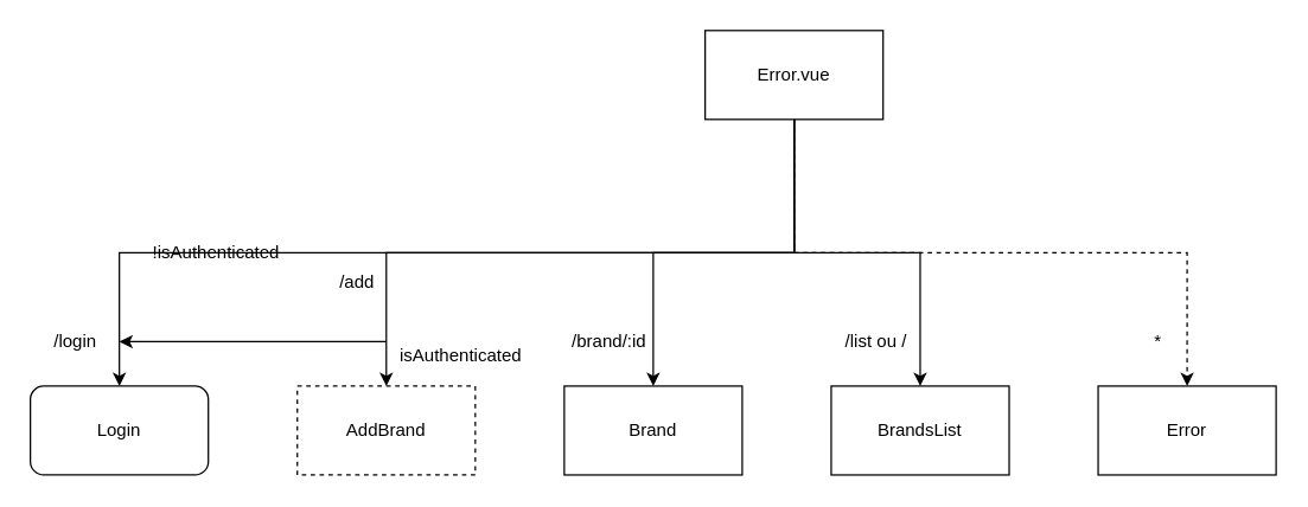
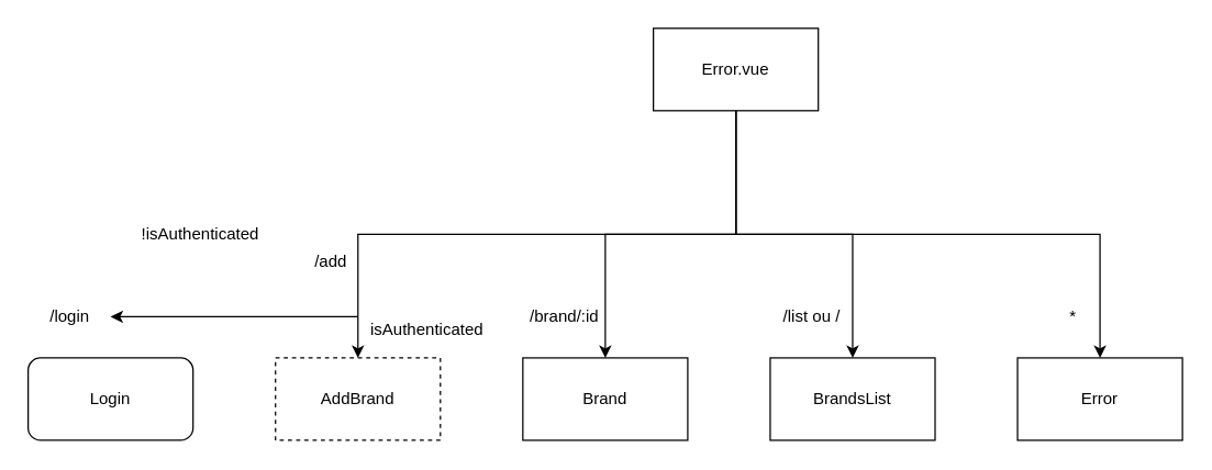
  <mxCell id="0" />
  <mxCell id="1" parent="0" />
  <mxCell id="2" style="edgeStyle=orthogonalEdgeStyle;rounded=0;orthogonalLoop=1;jettySize=auto;html=1;exitX=0.5;exitY=1;exitDx=0;exitDy=0;entryX=0.5;entryY=0;entryDx=0;entryDy=0;" edge="1" parent="1" source="7" target="8"><mxGeometry relative="1" as="geometry" /></mxCell>
  <mxCell id="3" style="edgeStyle=orthogonalEdgeStyle;rounded=0;orthogonalLoop=1;jettySize=auto;html=1;exitX=0.5;exitY=1;exitDx=0;exitDy=0;entryX=0.5;entryY=0;entryDx=0;entryDy=0;" edge="1" parent="1" source="7" target="9"><mxGeometry relative="1" as="geometry" /></mxCell>
  <mxCell id="4" style="edgeStyle=orthogonalEdgeStyle;rounded=0;orthogonalLoop=1;jettySize=auto;html=1;exitX=0.5;exitY=1;exitDx=0;exitDy=0;entryX=0.5;entryY=0;entryDx=0;entryDy=0;" edge="1" parent="1" source="7" target="10"><mxGeometry relative="1" as="geometry" /></mxCell>
- <mxCell id="5" style="edgeStyle=orthogonalEdgeStyle;rounded=0;orthogonalLoop=1;jettySize=auto;html=1;exitX=0.5;exitY=1;exitDx=0;exitDy=0;entryX=0.5;entryY=0;entryDx=0;entryDy=0;dashed=1;" edge="1" parent="1" source="7" target="12"><mxGeometry relative="1" as="geometry" /></mxCell>
- <mxCell id="6" style="edgeStyle=orthogonalEdgeStyle;rounded=0;orthogonalLoop=1;jettySize=auto;html=1;exitX=0.5;exitY=1;exitDx=0;exitDy=0;entryX=0.5;entryY=0;entryDx=0;entryDy=0;" edge="1" parent="1" source="7" target="11"><mxGeometry relative="1" as="geometry" /></mxCell>
+ <mxCell id="5" style="edgeStyle=orthogonalEdgeStyle;rounded=0;orthogonalLoop=1;jettySize=auto;html=1;exitX=0.5;exitY=1;exitDx=0;exitDy=0;entryX=0.5;entryY=0;entryDx=0;entryDy=0;" edge="1" parent="1" source="7" target="12"><mxGeometry relative="1" as="geometry" /></mxCell>
  <mxCell id="7" value="Error.vue" style="rounded=0;whiteSpace=wrap;html=1;" vertex="1" parent="1"><mxGeometry x="475" y="20" width="120" height="60" as="geometry" /></mxCell>
  <mxCell id="8" value="AddBrand" style="rounded=0;whiteSpace=wrap;html=1;dashed=1;" vertex="1" parent="1"><mxGeometry x="200" y="260" width="120" height="60" as="geometry" /></mxCell>
  <mxCell id="9" value="Brand" style="rounded=0;whiteSpace=wrap;html=1;" vertex="1" parent="1"><mxGeometry x="380" y="260" width="120" height="60" as="geometry" /></mxCell>
  <mxCell id="10" value="BrandsList" style="rounded=0;whiteSpace=wrap;html=1;" vertex="1" parent="1"><mxGeometry x="560" y="260" width="120" height="60" as="geometry" /></mxCell>
  <mxCell id="11" value="Login" style="whiteSpace=wrap;html=1;rounded=1;" vertex="1" parent="1"><mxGeometry x="20" y="260" width="120" height="60" as="geometry" /></mxCell>
  <mxCell id="12" value="Error" style="rounded=0;whiteSpace=wrap;html=1;" vertex="1" parent="1"><mxGeometry x="740" y="260" width="120" height="60" as="geometry" /></mxCell>
  <mxCell id="13" value="/add" style="text;html=1;align=center;verticalAlign=middle;resizable=0;points=[];autosize=1;strokeColor=none;fillColor=none;" vertex="1" parent="1"><mxGeometry x="220" y="180" width="40" height="20" as="geometry" /></mxCell>
  <mxCell id="14" value="/brand/:id" style="text;html=1;align=center;verticalAlign=middle;resizable=0;points=[];autosize=1;strokeColor=none;fillColor=none;" vertex="1" parent="1"><mxGeometry x="375" y="220" width="70" height="20" as="geometry" /></mxCell>
  <mxCell id="15" value="/list ou /" style="text;html=1;align=center;verticalAlign=middle;resizable=0;points=[];autosize=1;strokeColor=none;fillColor=none;" vertex="1" parent="1"><mxGeometry x="560" y="220" width="60" height="20" as="geometry" /></mxCell>
  <mxCell id="16" value="*" style="text;html=1;align=center;verticalAlign=middle;resizable=0;points=[];autosize=1;strokeColor=none;fillColor=none;" vertex="1" parent="1"><mxGeometry x="770" y="220" width="20" height="20" as="geometry" /></mxCell>
  <mxCell id="17" value="/login" style="text;html=1;align=center;verticalAlign=middle;resizable=0;points=[];autosize=1;strokeColor=none;fillColor=none;" vertex="1" parent="1"><mxGeometry x="30" y="220" width="40" height="20" as="geometry" /></mxCell>
  <mxCell id="18" value="" style="endArrow=classic;html=1;rounded=0;" edge="1" parent="1"><mxGeometry width="50" height="50" relative="1" as="geometry"><mxPoint x="260" y="230" as="sourcePoint" /><mxPoint x="80" y="230" as="targetPoint" /><Array as="points"><mxPoint x="180" y="230" /></Array></mxGeometry></mxCell>
  <mxCell id="19" value="!isAuthenticated" style="text;html=1;align=center;verticalAlign=middle;resizable=0;points=[];autosize=1;strokeColor=none;fillColor=none;" vertex="1" parent="1"><mxGeometry x="95" y="160" width="100" height="20" as="geometry" /></mxCell>
  <mxCell id="20" value="isAuthenticated" style="text;html=1;align=center;verticalAlign=middle;resizable=0;points=[];autosize=1;strokeColor=none;fillColor=none;" vertex="1" parent="1"><mxGeometry x="260" y="230" width="100" height="20" as="geometry" /></mxCell>
